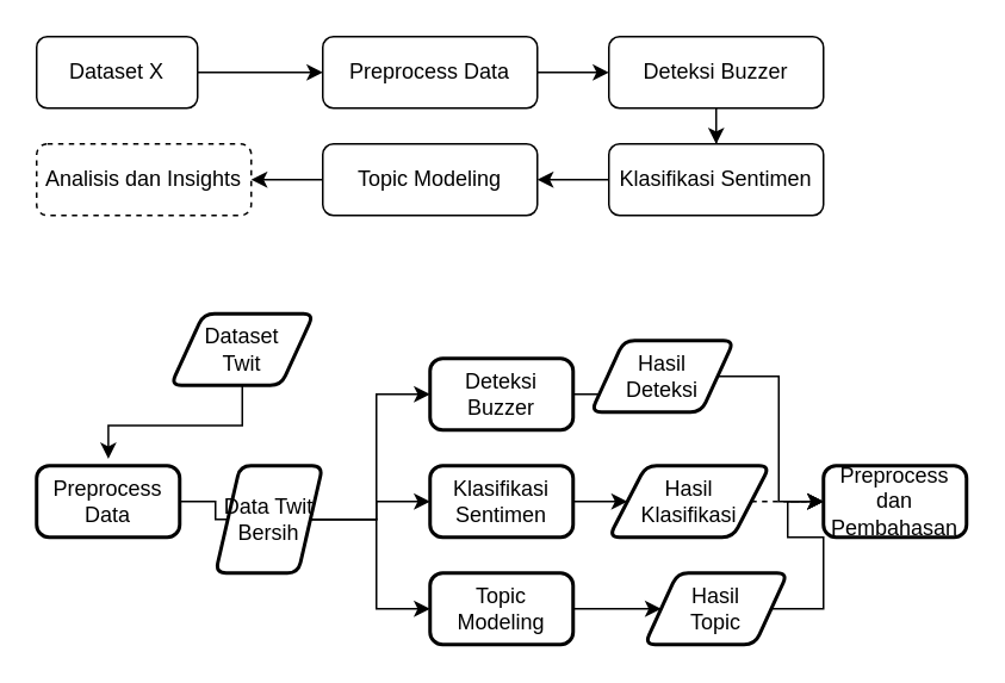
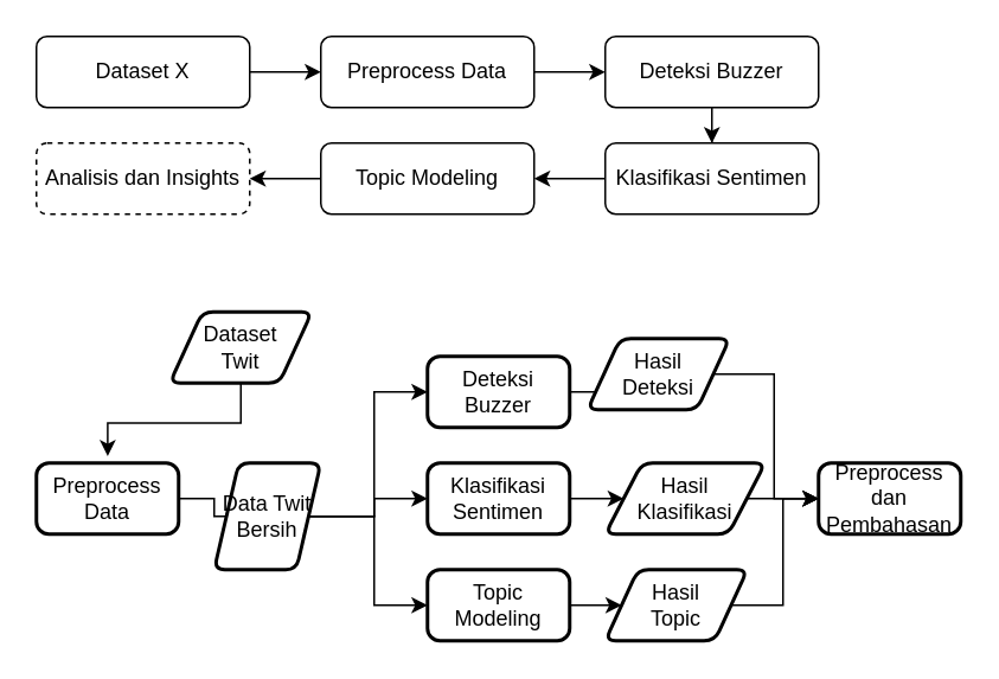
  <mxCell id="0" />
  <mxCell id="1" parent="0" />
  <mxCell id="2" value="" style="edgeStyle=orthogonalEdgeStyle;rounded=0;orthogonalLoop=1;jettySize=auto;html=1;" edge="1" parent="1" source="3" target="5"><mxGeometry relative="1" as="geometry" /></mxCell>
- <mxCell id="3" value="Dataset X" style="rounded=1;whiteSpace=wrap;html=1;" vertex="1" parent="1"><mxGeometry x="20" y="20" width="90" height="40" as="geometry" /></mxCell>
+ <mxCell id="3" value="Dataset X" style="rounded=1;whiteSpace=wrap;html=1;" vertex="1" parent="1"><mxGeometry x="20" y="20" width="120" height="40" as="geometry" /></mxCell>
  <mxCell id="4" value="" style="edgeStyle=orthogonalEdgeStyle;rounded=0;orthogonalLoop=1;jettySize=auto;html=1;" edge="1" parent="1" source="5" target="7"><mxGeometry relative="1" as="geometry" /></mxCell>
  <mxCell id="5" value="Preprocess Data" style="rounded=1;whiteSpace=wrap;html=1;" vertex="1" parent="1"><mxGeometry x="180" y="20" width="120" height="40" as="geometry" /></mxCell>
  <mxCell id="6" value="" style="edgeStyle=orthogonalEdgeStyle;rounded=0;orthogonalLoop=1;jettySize=auto;html=1;" edge="1" parent="1" source="7" target="9"><mxGeometry relative="1" as="geometry" /></mxCell>
  <mxCell id="7" value="Deteksi Buzzer" style="rounded=1;whiteSpace=wrap;html=1;" vertex="1" parent="1"><mxGeometry x="340" y="20" width="120" height="40" as="geometry" /></mxCell>
  <mxCell id="8" value="" style="edgeStyle=orthogonalEdgeStyle;rounded=0;orthogonalLoop=1;jettySize=auto;html=1;" edge="1" parent="1" source="9" target="11"><mxGeometry relative="1" as="geometry" /></mxCell>
  <mxCell id="9" value="Klasifikasi Sentimen" style="rounded=1;whiteSpace=wrap;html=1;" vertex="1" parent="1"><mxGeometry x="340" y="80" width="120" height="40" as="geometry" /></mxCell>
  <mxCell id="10" value="" style="edgeStyle=orthogonalEdgeStyle;rounded=0;orthogonalLoop=1;jettySize=auto;html=1;" edge="1" parent="1" source="11" target="12"><mxGeometry relative="1" as="geometry" /></mxCell>
  <mxCell id="11" value="Topic Modeling" style="rounded=1;whiteSpace=wrap;html=1;" vertex="1" parent="1"><mxGeometry x="180" y="80" width="120" height="40" as="geometry" /></mxCell>
  <mxCell id="12" value="Analisis dan Insights" style="rounded=1;whiteSpace=wrap;html=1;dashed=1;" vertex="1" parent="1"><mxGeometry x="20" y="80" width="120" height="40" as="geometry" /></mxCell>
  <mxCell id="13" value="&lt;div&gt;Dataset&lt;/div&gt;&lt;div&gt;Twit&lt;/div&gt;" style="shape=parallelogram;html=1;strokeWidth=2;perimeter=parallelogramPerimeter;whiteSpace=wrap;rounded=1;arcSize=12;size=0.23;" vertex="1" parent="1"><mxGeometry x="95" y="175" width="80" height="40" as="geometry" /></mxCell>
  <mxCell id="14" value="" style="edgeStyle=orthogonalEdgeStyle;rounded=0;orthogonalLoop=1;jettySize=auto;html=1;" edge="1" parent="1" source="15" target="19"><mxGeometry relative="1" as="geometry" /></mxCell>
  <mxCell id="15" value="Preprocess Data" style="rounded=1;whiteSpace=wrap;html=1;absoluteArcSize=1;arcSize=14;strokeWidth=2;" vertex="1" parent="1"><mxGeometry x="20" y="260" width="80" height="40" as="geometry" /></mxCell>
  <mxCell id="16" style="edgeStyle=orthogonalEdgeStyle;rounded=0;orthogonalLoop=1;jettySize=auto;html=1;exitX=1;exitY=0.5;exitDx=0;exitDy=0;entryX=0;entryY=0.5;entryDx=0;entryDy=0;" edge="1" parent="1" source="19" target="23"><mxGeometry relative="1" as="geometry" /></mxCell>
  <mxCell id="17" style="edgeStyle=orthogonalEdgeStyle;rounded=0;orthogonalLoop=1;jettySize=auto;html=1;exitX=1;exitY=0.5;exitDx=0;exitDy=0;entryX=0;entryY=0.5;entryDx=0;entryDy=0;" edge="1" parent="1" source="19" target="21"><mxGeometry relative="1" as="geometry" /></mxCell>
  <mxCell id="18" style="edgeStyle=orthogonalEdgeStyle;rounded=0;orthogonalLoop=1;jettySize=auto;html=1;exitX=1;exitY=0.5;exitDx=0;exitDy=0;entryX=0;entryY=0.5;entryDx=0;entryDy=0;" edge="1" parent="1" source="19" target="25"><mxGeometry relative="1" as="geometry" /></mxCell>
  <mxCell id="19" value="Data Twit Bersih" style="shape=parallelogram;html=1;strokeWidth=2;perimeter=parallelogramPerimeter;whiteSpace=wrap;rounded=1;arcSize=12;size=0.23;" vertex="1" parent="1"><mxGeometry x="120" y="260" width="60" height="60" as="geometry" /></mxCell>
  <mxCell id="20" value="" style="edgeStyle=orthogonalEdgeStyle;rounded=0;orthogonalLoop=1;jettySize=auto;html=1;" edge="1" parent="1" source="21" target="31"><mxGeometry relative="1" as="geometry" /></mxCell>
  <mxCell id="21" value="&lt;div&gt;Klasifikasi&lt;/div&gt;&lt;div&gt;Sentimen&lt;br&gt;&lt;/div&gt;" style="rounded=1;whiteSpace=wrap;html=1;absoluteArcSize=1;arcSize=14;strokeWidth=2;" vertex="1" parent="1"><mxGeometry x="240" y="260" width="80" height="40" as="geometry" /></mxCell>
  <mxCell id="22" value="" style="edgeStyle=orthogonalEdgeStyle;rounded=0;orthogonalLoop=1;jettySize=auto;html=1;" edge="1" parent="1" source="23" target="33"><mxGeometry relative="1" as="geometry" /></mxCell>
  <mxCell id="23" value="&lt;div&gt;Deteksi&lt;/div&gt;&lt;div&gt;Buzzer&lt;br&gt;&lt;/div&gt;" style="rounded=1;whiteSpace=wrap;html=1;absoluteArcSize=1;arcSize=14;strokeWidth=2;" vertex="1" parent="1"><mxGeometry x="240" y="200" width="80" height="40" as="geometry" /></mxCell>
  <mxCell id="24" value="" style="edgeStyle=orthogonalEdgeStyle;rounded=0;orthogonalLoop=1;jettySize=auto;html=1;" edge="1" parent="1" source="25" target="29"><mxGeometry relative="1" as="geometry" /></mxCell>
  <mxCell id="25" value="Topic Modeling" style="rounded=1;whiteSpace=wrap;html=1;absoluteArcSize=1;arcSize=14;strokeWidth=2;" vertex="1" parent="1"><mxGeometry x="240" y="320" width="80" height="40" as="geometry" /></mxCell>
  <mxCell id="26" value="Preprocess dan Pembahasan" style="rounded=1;whiteSpace=wrap;html=1;absoluteArcSize=1;arcSize=14;strokeWidth=2;" vertex="1" parent="1"><mxGeometry x="460" y="260" width="80" height="40" as="geometry" /></mxCell>
  <mxCell id="27" style="edgeStyle=orthogonalEdgeStyle;rounded=0;orthogonalLoop=1;jettySize=auto;html=1;exitX=0.5;exitY=1;exitDx=0;exitDy=0;entryX=0.501;entryY=-0.097;entryDx=0;entryDy=0;entryPerimeter=0;" edge="1" parent="1" source="13" target="15"><mxGeometry relative="1" as="geometry" /></mxCell>
  <mxCell id="28" style="edgeStyle=orthogonalEdgeStyle;rounded=0;orthogonalLoop=1;jettySize=auto;html=1;exitX=1;exitY=0.5;exitDx=0;exitDy=0;entryX=0;entryY=0.5;entryDx=0;entryDy=0;" edge="1" parent="1" source="29" target="26"><mxGeometry relative="1" as="geometry" /></mxCell>
- <mxCell id="29" value="&lt;div&gt;Hasil&lt;/div&gt;&lt;div&gt;Topic &lt;br&gt;&lt;/div&gt;" style="shape=parallelogram;html=1;strokeWidth=2;perimeter=parallelogramPerimeter;whiteSpace=wrap;rounded=1;arcSize=12;size=0.23;" vertex="1" parent="1"><mxGeometry x="360" y="320" width="80" height="40" as="geometry" /></mxCell>
- <mxCell id="30" value="" style="edgeStyle=orthogonalEdgeStyle;rounded=0;orthogonalLoop=1;jettySize=auto;html=1;dashed=1;" edge="1" parent="1" source="31" target="26"><mxGeometry relative="1" as="geometry" /></mxCell>
+ <mxCell id="29" value="&lt;div&gt;Hasil&lt;/div&gt;&lt;div&gt;Topic &lt;br&gt;&lt;/div&gt;" style="shape=parallelogram;html=1;strokeWidth=2;perimeter=parallelogramPerimeter;whiteSpace=wrap;rounded=1;arcSize=12;size=0.23;" vertex="1" parent="1"><mxGeometry x="340" y="320" width="80" height="40" as="geometry" /></mxCell>
+ <mxCell id="30" value="" style="edgeStyle=orthogonalEdgeStyle;rounded=0;orthogonalLoop=1;jettySize=auto;html=1;" edge="1" parent="1" source="31" target="26"><mxGeometry relative="1" as="geometry" /></mxCell>
  <mxCell id="31" value="&lt;div&gt;Hasil&lt;/div&gt;&lt;div&gt;Klasifikasi&lt;br&gt;&lt;/div&gt;" style="shape=parallelogram;html=1;strokeWidth=2;perimeter=parallelogramPerimeter;whiteSpace=wrap;rounded=1;arcSize=12;size=0.23;" vertex="1" parent="1"><mxGeometry x="340" y="260" width="90" height="40" as="geometry" /></mxCell>
  <mxCell id="32" style="edgeStyle=orthogonalEdgeStyle;rounded=0;orthogonalLoop=1;jettySize=auto;html=1;exitX=1;exitY=0.5;exitDx=0;exitDy=0;entryX=0;entryY=0.5;entryDx=0;entryDy=0;" edge="1" parent="1" source="33" target="26"><mxGeometry relative="1" as="geometry" /></mxCell>
  <mxCell id="33" value="&lt;div&gt;Hasil&lt;/div&gt;&lt;div&gt;Deteksi&lt;br&gt;&lt;/div&gt;" style="shape=parallelogram;html=1;strokeWidth=2;perimeter=parallelogramPerimeter;whiteSpace=wrap;rounded=1;arcSize=12;size=0.23;" vertex="1" parent="1"><mxGeometry x="330" y="190" width="80" height="40" as="geometry" /></mxCell>
